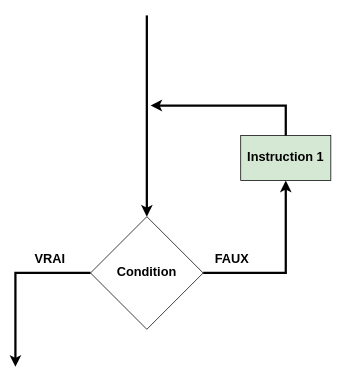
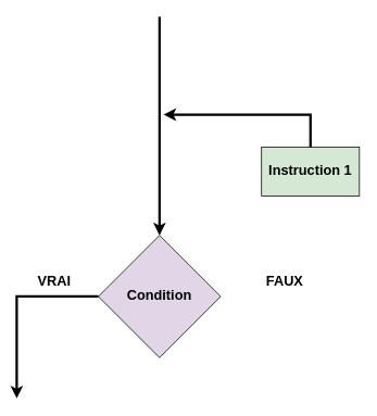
  <mxCell id="0" />
  <mxCell id="1" parent="0" />
- <mxCell id="2" value="&lt;b&gt;&lt;font style=&quot;font-size: 17px;&quot;&gt;Condition&lt;/font&gt;&lt;/b&gt;" style="rhombus;whiteSpace=wrap;html=1;" vertex="1" parent="1"><mxGeometry x="120" y="288" width="150" height="150" as="geometry" /></mxCell>
+ <mxCell id="2" value="&lt;b&gt;&lt;font style=&quot;font-size: 17px;&quot;&gt;Condition&lt;/font&gt;&lt;/b&gt;" style="rhombus;whiteSpace=wrap;html=1;fillColor=#e1d5e7;" vertex="1" parent="1"><mxGeometry x="120" y="288" width="150" height="150" as="geometry" /></mxCell>
  <mxCell id="3" value="&lt;b&gt;Instruction 1&lt;/b&gt;" style="rounded=0;whiteSpace=wrap;html=1;fontSize=17;fillColor=#d5e8d4;" vertex="1" parent="1"><mxGeometry x="320" y="180" width="120" height="60" as="geometry" /></mxCell>
  <mxCell id="4" value="" style="endArrow=classic;html=1;rounded=0;fontSize=17;strokeWidth=3;exitX=0;exitY=0.5;exitDx=0;exitDy=0;" edge="1" parent="1" source="2"><mxGeometry width="50" height="50" relative="1" as="geometry"><mxPoint x="205" y="228" as="sourcePoint" /><mxPoint x="20" y="488" as="targetPoint" /><Array as="points"><mxPoint x="20" y="363" /></Array></mxGeometry></mxCell>
- <mxCell id="5" value="FAUX" style="text;strokeColor=none;fillColor=none;align=left;verticalAlign=middle;spacingLeft=4;spacingRight=4;overflow=hidden;points=[[0,0.5],[1,0.5]];portConstraint=eastwest;rotatable=0;fontSize=17;fontStyle=1" vertex="1" parent="1"><mxGeometry x="280" y="328" width="80" height="30" as="geometry" /></mxCell>
+ <mxCell id="5" value="FAUX" style="text;strokeColor=none;fillColor=none;align=left;verticalAlign=middle;spacingLeft=4;spacingRight=4;overflow=hidden;points=[[0,0.5],[1,0.5]];portConstraint=eastwest;rotatable=0;fontSize=17;fontStyle=1" vertex="1" parent="1"><mxGeometry x="320" y="328" width="80" height="30" as="geometry" /></mxCell>
  <mxCell id="6" value="VRAI" style="text;strokeColor=none;fillColor=none;align=left;verticalAlign=middle;spacingLeft=4;spacingRight=4;overflow=hidden;points=[[0,0.5],[1,0.5]];portConstraint=eastwest;rotatable=0;fontSize=17;fontStyle=1" vertex="1" parent="1"><mxGeometry x="40" y="328" width="80" height="30" as="geometry" /></mxCell>
  <mxCell id="7" value="" style="endArrow=classic;html=1;rounded=0;fontSize=17;strokeWidth=3;entryX=0.5;entryY=0;entryDx=0;entryDy=0;" edge="1" parent="1" target="2"><mxGeometry width="50" height="50" relative="1" as="geometry"><mxPoint x="195" y="20" as="sourcePoint" /><mxPoint x="190" y="260" as="targetPoint" /></mxGeometry></mxCell>
- <mxCell id="8" value="" style="endArrow=classic;html=1;rounded=0;fontSize=17;strokeWidth=3;exitX=1;exitY=0.5;exitDx=0;exitDy=0;entryX=0.5;entryY=1;entryDx=0;entryDy=0;" edge="1" parent="1" source="2" target="3"><mxGeometry width="50" height="50" relative="1" as="geometry"><mxPoint x="340" y="20" as="sourcePoint" /><mxPoint x="340" y="90" as="targetPoint" /><Array as="points"><mxPoint x="380" y="363" /></Array></mxGeometry></mxCell>
  <mxCell id="9" value="" style="endArrow=classic;html=1;rounded=0;fontSize=17;strokeWidth=3;exitX=0.5;exitY=0;exitDx=0;exitDy=0;" edge="1" parent="1" source="3"><mxGeometry width="50" height="50" relative="1" as="geometry"><mxPoint x="205" y="30" as="sourcePoint" /><mxPoint x="200" y="140" as="targetPoint" /><Array as="points"><mxPoint x="380" y="140" /></Array></mxGeometry></mxCell>
